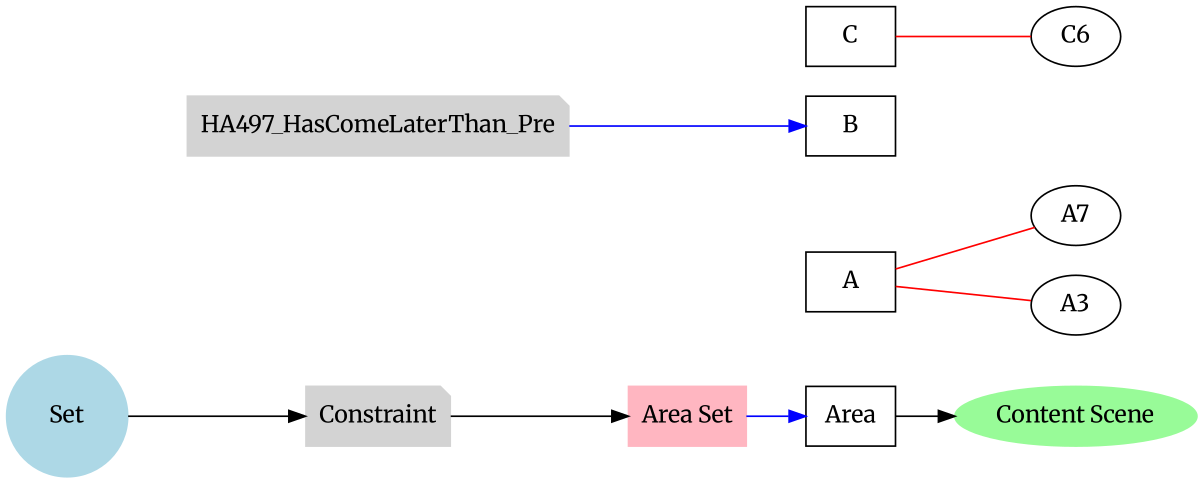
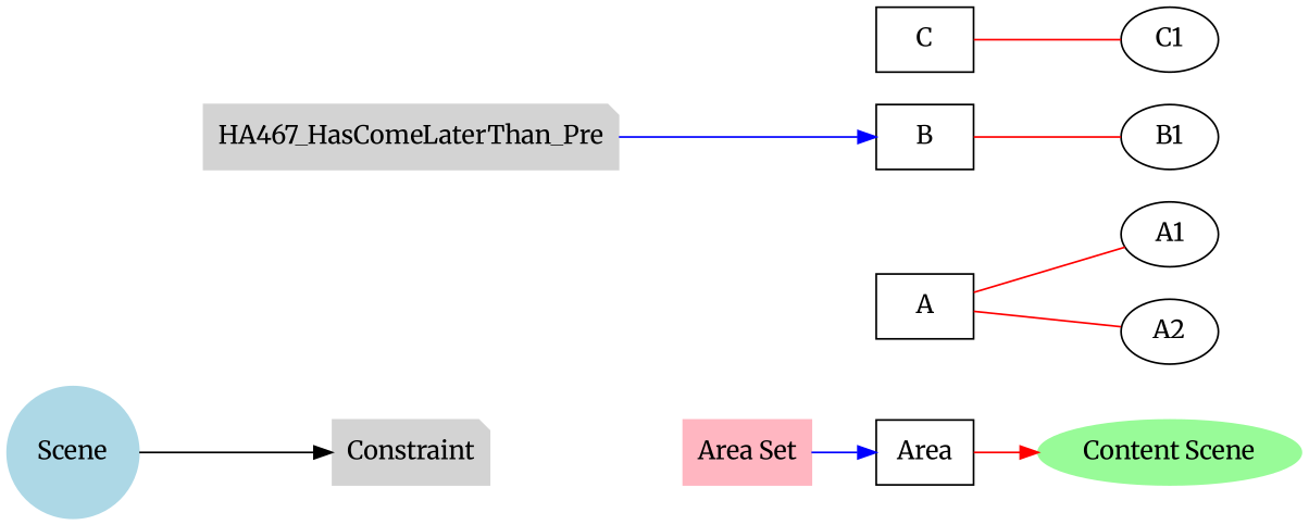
  digraph {
    clusterrank=global
    fontname=Merriweather
    rankdir=LR
    node [fontname=Merriweather shape=box]
    edge [fontname=Merriweather color=red]
    Area
    n2 [label=A]
    n3 [label=B]
    n4 [label=C]
-   n5 [label=A7 shape=ellipse]
-   n6 [label=A3 shape=ellipse]
-   n8 [label=C6 shape=ellipse]
+   n5 [label=A1 shape=ellipse]
+   n6 [label=A2 shape=ellipse]
+   n7 [label=B1 shape=ellipse]
+   n8 [label=C1 shape=ellipse]
    Constraint [color=lightgrey shape=note style=filled]
-   n10 [color=lightgrey label=HA497_HasComeLaterThan_Pre shape=note style=filled]
+   n10 [color=lightgrey label=HA467_HasComeLaterThan_Pre shape=note style=filled]
    "Area Set" [color=lightpink style=filled]
    n12 [color=palegreen label="Content Scene" shape=ellipse style=filled]
-   Scene [color=lightblue shape=circle style=filled label=Set]
+   Scene [color=lightblue shape=circle style=filled]
    subgraph sub_1 {
      rank=same
      Area
      n2
      n3
      n4
    }
    subgraph sub_2 {
      rank=same
      n5
      n6
+     n7
      n8
    }
    subgraph sub_3 {
      rank=same
      Constraint
      n10
    }
    subgraph sub_4 {
      rank=same
      Constraint
    }
    subgraph sub_5 {
      rank=same
      Constraint
    }
    subgraph sub_6 {
      "Area Set"
    }
    subgraph sub_7 {
      n12
    }
    subgraph sub_8 {
      rank=same
      Scene
    }
-   Area -> n12 [color=""]
+   Area -> n12
    n2 -> n5 [dir=none]
    n2 -> n6 [dir=none]
+   n3 -> n7 [dir=none]
    n4 -> n8 [dir=none]
-   Constraint -> "Area Set" [color=""]
    n10 -> n3 [color=blue]
    "Area Set" -> Area [color=blue]
    Scene -> Constraint [color=""]
  }
